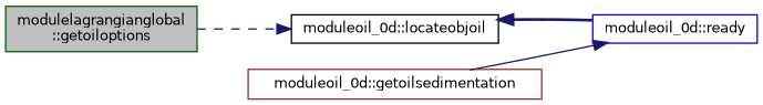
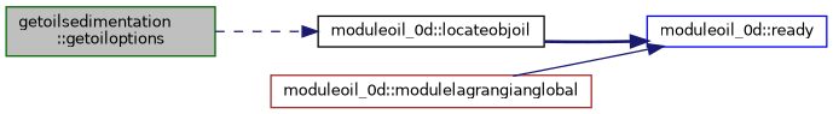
  digraph {
    rankdir=LR
    node [fillcolor=white fontname=Helvetica fontsize=10 shape=record style=filled]
    edge [color=midnightblue fontname=Helvetica fontsize=10 labelfontname=Helvetica labelfontsize=10]
-   n1 [color=darkgreen fillcolor=grey75 fontcolor=black height=0.2 label="modulelagrangianglobal\l::getoiloptions" width=0.4]
+   n1 [color=darkgreen fillcolor=grey75 fontcolor=black height=0.2 label="getoilsedimentation\l::getoiloptions" width=0.4]
    n2 [color=black height=0.2 label="moduleoil_0d::locateobjoil" width=0.4]
-   n3 [color=brown height=0.2 label="moduleoil_0d::getoilsedimentation" width=0.4]
+   n3 [color=brown height=0.2 label="moduleoil_0d::modulelagrangianglobal" width=0.4]
    n4 [color=blue height=0.2 label="moduleoil_0d::ready" width=0.4]
    n1 -> n2 [style=dashed]
    n3 -> n4 [style=solid]
-   n4 -> n2 [style=bold]
+   n2 -> n4 [style=bold]
  }
